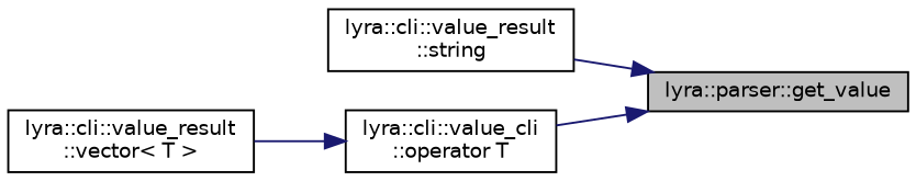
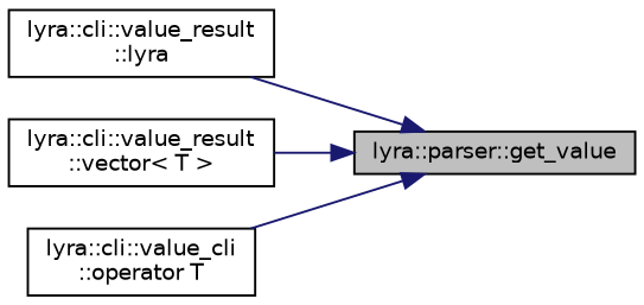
  digraph {
    rankdir=RL
    node [color=black fillcolor=white fontname=Helvetica fontsize=10 shape=record style=filled]
    edge [color=midnightblue dir=back fontname=Helvetica fontsize=10 labelfontname=Helvetica labelfontsize=10 style=solid]
    n1 [fillcolor=grey75 fontcolor=black height=0.2 label="lyra::parser::get_value" width=0.4]
-   n2 [height=0.2 label="lyra::cli::value_result\l::string" width=0.4]
+   n2 [height=0.2 label="lyra::cli::value_result\l::lyra" width=0.4]
    n3 [height=0.2 label="lyra::cli::value_result\l::vector\< T \>" width=0.4]
    n4 [height=0.2 label="lyra::cli::value_cli\l::operator T" width=0.4]
    n1 -> n2
-   n4 -> n3
+   n1 -> n3
    n1 -> n4
  }
